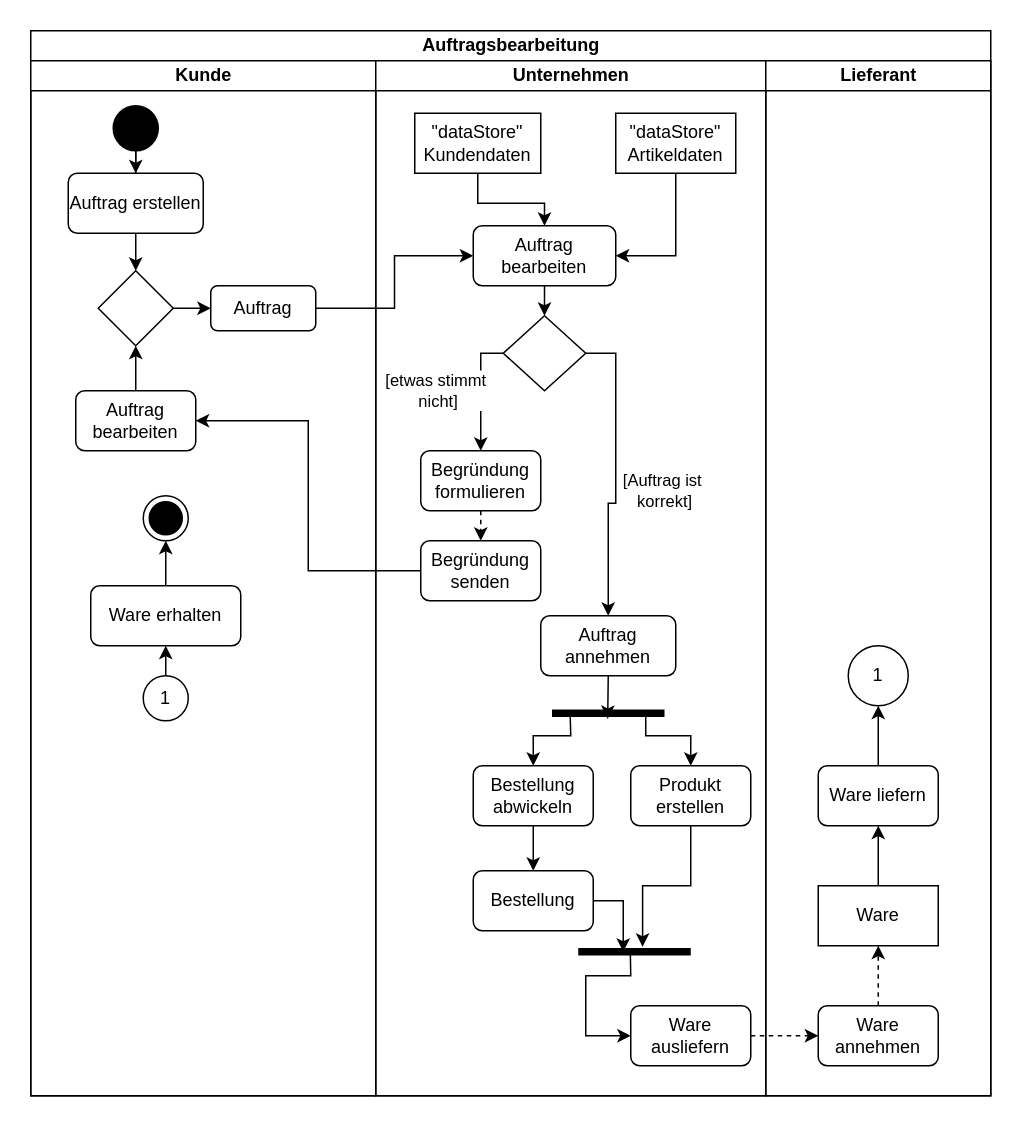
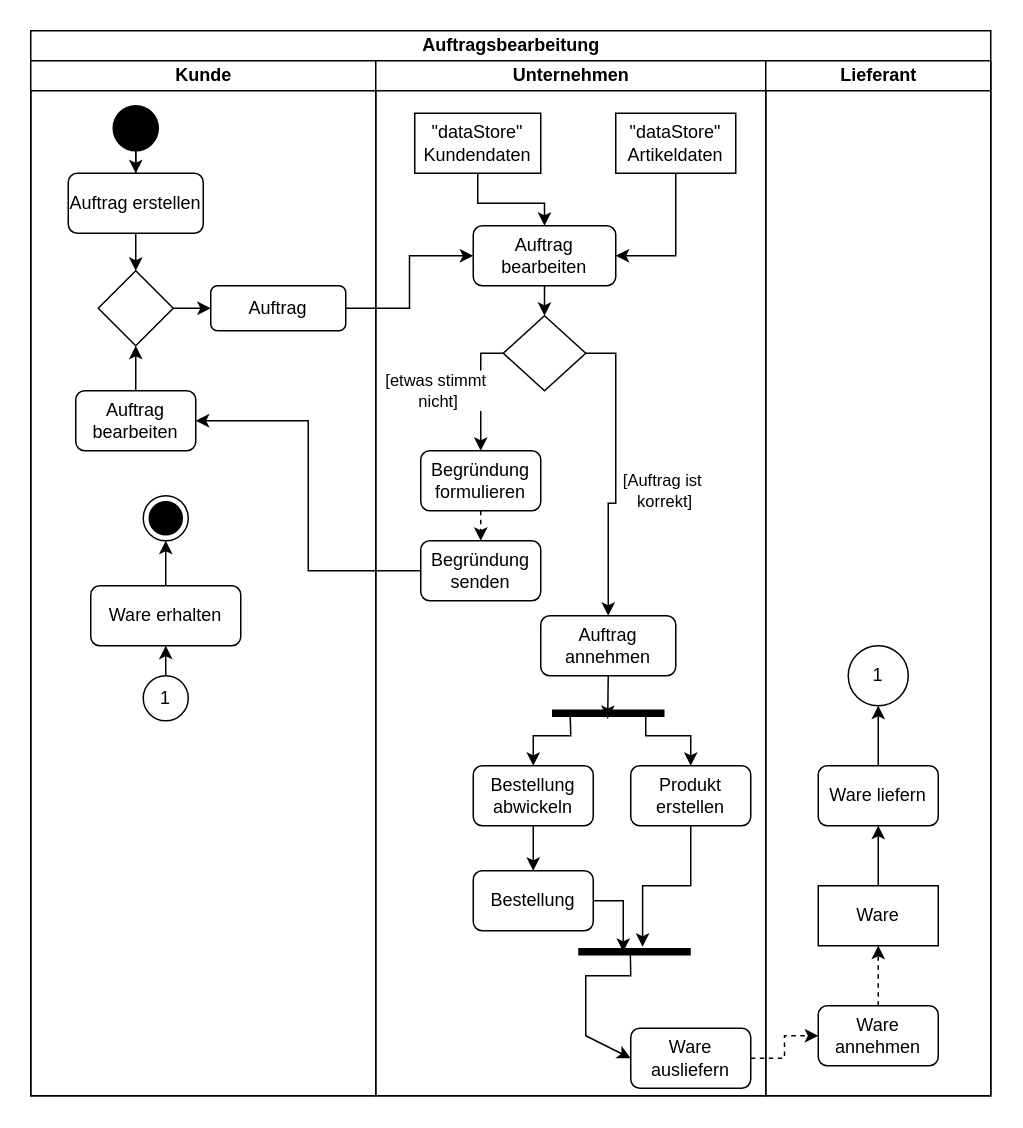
  <mxCell id="0" />
  <mxCell id="1" parent="0" />
  <mxCell id="2" value="Auftragsbearbeitung" style="swimlane;childLayout=stackLayout;resizeParent=1;resizeParentMax=0;startSize=20;html=1;" parent="1" vertex="1"><mxGeometry x="20" y="20" width="640" height="710" as="geometry" /></mxCell>
  <mxCell id="3" value="Kunde" style="swimlane;startSize=20;html=1;" parent="2" vertex="1"><mxGeometry y="20" width="230" height="690" as="geometry" /></mxCell>
  <mxCell id="4" style="edgeStyle=orthogonalEdgeStyle;rounded=0;orthogonalLoop=1;jettySize=auto;html=1;exitX=0.5;exitY=1;exitDx=0;exitDy=0;entryX=0.5;entryY=0;entryDx=0;entryDy=0;" parent="3" source="5" target="18" edge="1"><mxGeometry relative="1" as="geometry" /></mxCell>
  <mxCell id="5" value="" style="ellipse;fillColor=strokeColor;" parent="3" vertex="1"><mxGeometry x="55.0" y="30" width="30" height="30" as="geometry" /></mxCell>
  <mxCell id="6" style="edgeStyle=orthogonalEdgeStyle;rounded=0;orthogonalLoop=1;jettySize=auto;html=1;exitX=0.5;exitY=1;exitDx=0;exitDy=0;entryX=0.5;entryY=0;entryDx=0;entryDy=0;" parent="3" source="18" target="16" edge="1"><mxGeometry relative="1" as="geometry" /></mxCell>
- <mxCell id="7" value="Auftrag" style="rounded=1;whiteSpace=wrap;html=1;" parent="3" vertex="1"><mxGeometry x="120" y="150" width="70" height="30" as="geometry" /></mxCell>
+ <mxCell id="7" value="Auftrag" style="rounded=1;whiteSpace=wrap;html=1;" parent="3" vertex="1"><mxGeometry x="120" y="150" width="90" height="30" as="geometry" /></mxCell>
  <mxCell id="8" value="" style="ellipse;html=1;shape=endState;fillColor=strokeColor;" parent="3" vertex="1"><mxGeometry x="75.0" y="290" width="30" height="30" as="geometry" /></mxCell>
  <mxCell id="9" style="edgeStyle=orthogonalEdgeStyle;rounded=0;orthogonalLoop=1;jettySize=auto;html=1;exitX=0.5;exitY=0;exitDx=0;exitDy=0;entryX=0.5;entryY=1;entryDx=0;entryDy=0;" parent="3" source="10" target="8" edge="1"><mxGeometry relative="1" as="geometry" /></mxCell>
  <mxCell id="10" value="Ware erhalten" style="rounded=1;whiteSpace=wrap;html=1;" parent="3" vertex="1"><mxGeometry x="40" y="350" width="100" height="40" as="geometry" /></mxCell>
  <mxCell id="11" style="edgeStyle=orthogonalEdgeStyle;rounded=0;orthogonalLoop=1;jettySize=auto;html=1;exitX=0.5;exitY=0;exitDx=0;exitDy=0;entryX=0.5;entryY=1;entryDx=0;entryDy=0;" parent="3" source="12" target="10" edge="1"><mxGeometry relative="1" as="geometry" /></mxCell>
  <mxCell id="12" value="1" style="ellipse;whiteSpace=wrap;html=1;aspect=fixed;" parent="3" vertex="1"><mxGeometry x="75.0" y="410" width="30" height="30" as="geometry" /></mxCell>
  <mxCell id="13" style="edgeStyle=orthogonalEdgeStyle;rounded=0;orthogonalLoop=1;jettySize=auto;html=1;exitX=0.5;exitY=0;exitDx=0;exitDy=0;entryX=0.5;entryY=1;entryDx=0;entryDy=0;" parent="3" source="14" target="16" edge="1"><mxGeometry relative="1" as="geometry" /></mxCell>
  <mxCell id="14" value="Auftrag bearbeiten" style="rounded=1;whiteSpace=wrap;html=1;" parent="3" vertex="1"><mxGeometry x="30" y="220" width="80" height="40" as="geometry" /></mxCell>
  <mxCell id="15" style="edgeStyle=orthogonalEdgeStyle;rounded=0;orthogonalLoop=1;jettySize=auto;html=1;exitX=1;exitY=0.5;exitDx=0;exitDy=0;entryX=0;entryY=0.5;entryDx=0;entryDy=0;" parent="3" source="16" target="7" edge="1"><mxGeometry relative="1" as="geometry" /></mxCell>
  <mxCell id="16" value="" style="rhombus;whiteSpace=wrap;html=1;" parent="3" vertex="1"><mxGeometry x="45" y="140" width="50" height="50" as="geometry" /></mxCell>
  <mxCell id="17" value="" style="edgeStyle=orthogonalEdgeStyle;rounded=0;orthogonalLoop=1;jettySize=auto;html=1;endArrow=none;" parent="3" source="5" target="18" edge="1"><mxGeometry relative="1" as="geometry"><mxPoint x="280" y="-110" as="sourcePoint" /><mxPoint x="260" y="-30.0" as="targetPoint" /></mxGeometry></mxCell>
  <mxCell id="18" value="Auftrag erstellen" style="rounded=1;whiteSpace=wrap;html=1;" parent="3" vertex="1"><mxGeometry x="25" y="75" width="90" height="40" as="geometry" /></mxCell>
  <mxCell id="19" value="Unternehmen" style="swimlane;startSize=20;html=1;" parent="2" vertex="1"><mxGeometry x="230" y="20" width="260" height="690" as="geometry" /></mxCell>
  <mxCell id="20" style="edgeStyle=orthogonalEdgeStyle;rounded=0;orthogonalLoop=1;jettySize=auto;html=1;exitX=0.5;exitY=1;exitDx=0;exitDy=0;entryX=0.5;entryY=0;entryDx=0;entryDy=0;" parent="19" source="21" target="28" edge="1"><mxGeometry relative="1" as="geometry" /></mxCell>
  <mxCell id="21" value="Auftrag bearbeiten" style="rounded=1;whiteSpace=wrap;html=1;" parent="19" vertex="1"><mxGeometry x="65" y="110" width="95" height="40" as="geometry" /></mxCell>
  <mxCell id="22" style="edgeStyle=orthogonalEdgeStyle;rounded=0;orthogonalLoop=1;jettySize=auto;html=1;exitX=0.5;exitY=1;exitDx=0;exitDy=0;entryX=0.5;entryY=0;entryDx=0;entryDy=0;" parent="19" source="23" target="21" edge="1"><mxGeometry relative="1" as="geometry" /></mxCell>
  <mxCell id="23" value="&quot;dataStore&quot; Kundendaten" style="rounded=0;whiteSpace=wrap;html=1;" parent="19" vertex="1"><mxGeometry x="26" y="35" width="84" height="40" as="geometry" /></mxCell>
  <mxCell id="24" style="edgeStyle=orthogonalEdgeStyle;rounded=0;orthogonalLoop=1;jettySize=auto;html=1;exitX=0.5;exitY=1;exitDx=0;exitDy=0;entryX=1;entryY=0.5;entryDx=0;entryDy=0;" parent="19" source="25" target="21" edge="1"><mxGeometry relative="1" as="geometry" /></mxCell>
  <mxCell id="25" value="&quot;dataStore&quot; Artikeldaten" style="rounded=0;whiteSpace=wrap;html=1;" parent="19" vertex="1"><mxGeometry x="160.0" y="35" width="80" height="40" as="geometry" /></mxCell>
  <mxCell id="26" value="[Auftrag ist&lt;br&gt;&amp;nbsp;korrekt]" style="edgeStyle=orthogonalEdgeStyle;rounded=0;orthogonalLoop=1;jettySize=auto;html=1;exitX=1;exitY=0.5;exitDx=0;exitDy=0;" parent="19" source="28" target="30" edge="1"><mxGeometry x="0.126" y="31" relative="1" as="geometry"><mxPoint y="-1" as="offset" /></mxGeometry></mxCell>
  <mxCell id="27" value="[etwas stimmt&lt;br&gt;&amp;nbsp;nicht]" style="edgeStyle=orthogonalEdgeStyle;rounded=0;orthogonalLoop=1;jettySize=auto;html=1;exitX=0;exitY=0.5;exitDx=0;exitDy=0;entryX=0.5;entryY=0;entryDx=0;entryDy=0;" parent="19" source="28" target="32" edge="1"><mxGeometry y="-30" relative="1" as="geometry"><Array as="points"><mxPoint x="70" y="195" /></Array><mxPoint as="offset" /></mxGeometry></mxCell>
  <mxCell id="28" value="" style="rhombus;whiteSpace=wrap;html=1;" parent="19" vertex="1"><mxGeometry x="85" y="170" width="55" height="50" as="geometry" /></mxCell>
  <mxCell id="29" style="edgeStyle=orthogonalEdgeStyle;rounded=0;orthogonalLoop=1;jettySize=auto;html=1;exitX=0.5;exitY=1;exitDx=0;exitDy=0;entryX=0.495;entryY=0.884;entryDx=0;entryDy=0;entryPerimeter=0;fontSize=12;" parent="19" source="30" target="34" edge="1"><mxGeometry relative="1" as="geometry" /></mxCell>
  <mxCell id="30" value="Auftrag annehmen" style="rounded=1;whiteSpace=wrap;html=1;" parent="19" vertex="1"><mxGeometry x="110" y="370" width="90" height="40" as="geometry" /></mxCell>
  <mxCell id="31" style="edgeStyle=orthogonalEdgeStyle;rounded=0;orthogonalLoop=1;jettySize=auto;html=1;exitX=0.5;exitY=1;exitDx=0;exitDy=0;entryX=0.5;entryY=0;entryDx=0;entryDy=0;dashed=1;" parent="19" source="32" target="33" edge="1"><mxGeometry relative="1" as="geometry" /></mxCell>
  <mxCell id="32" value="Begründung formulieren" style="rounded=1;whiteSpace=wrap;html=1;" parent="19" vertex="1"><mxGeometry x="30" y="260" width="80" height="40" as="geometry" /></mxCell>
  <mxCell id="33" value="Begründung senden" style="rounded=1;whiteSpace=wrap;html=1;" parent="19" vertex="1"><mxGeometry x="30" y="320" width="80" height="40" as="geometry" /></mxCell>
  <mxCell id="34" value="" style="line;strokeWidth=5;fillColor=none;align=left;verticalAlign=middle;spacingTop=-1;spacingLeft=3;spacingRight=3;rotatable=0;labelPosition=right;points=[];portConstraint=eastwest;strokeColor=inherit;fontSize=40;fontStyle=1" parent="19" vertex="1"><mxGeometry x="117.5" y="430" width="75" height="10" as="geometry" /></mxCell>
  <mxCell id="35" style="edgeStyle=orthogonalEdgeStyle;rounded=0;orthogonalLoop=1;jettySize=auto;html=1;exitX=0.5;exitY=1;exitDx=0;exitDy=0;entryX=0.572;entryY=0.089;entryDx=0;entryDy=0;entryPerimeter=0;fontSize=12;" parent="19" source="36" target="43" edge="1"><mxGeometry relative="1" as="geometry" /></mxCell>
  <mxCell id="36" value="Produkt erstellen" style="rounded=1;whiteSpace=wrap;html=1;strokeWidth=1;fontSize=12;" parent="19" vertex="1"><mxGeometry x="170" y="470" width="80" height="40" as="geometry" /></mxCell>
  <mxCell id="37" value="" style="endArrow=classic;html=1;rounded=0;fontSize=12;entryX=0.5;entryY=0;entryDx=0;entryDy=0;" parent="19" target="36" edge="1"><mxGeometry width="50" height="50" relative="1" as="geometry"><mxPoint x="180.0" y="435" as="sourcePoint" /><mxPoint x="60.0" y="380" as="targetPoint" /><Array as="points"><mxPoint x="180.0" y="450" /><mxPoint x="210.0" y="450" /></Array></mxGeometry></mxCell>
  <mxCell id="38" style="edgeStyle=orthogonalEdgeStyle;rounded=0;orthogonalLoop=1;jettySize=auto;html=1;exitX=0.5;exitY=1;exitDx=0;exitDy=0;entryX=0.5;entryY=0;entryDx=0;entryDy=0;fontSize=12;" parent="19" source="39" target="42" edge="1"><mxGeometry relative="1" as="geometry" /></mxCell>
  <mxCell id="39" value="Bestellung abwickeln" style="rounded=1;whiteSpace=wrap;html=1;strokeWidth=1;fontSize=12;" parent="19" vertex="1"><mxGeometry x="65.0" y="470" width="80" height="40" as="geometry" /></mxCell>
  <mxCell id="40" value="" style="endArrow=classic;html=1;rounded=0;fontSize=12;exitX=0.162;exitY=0.692;exitDx=0;exitDy=0;exitPerimeter=0;entryX=0.5;entryY=0;entryDx=0;entryDy=0;" parent="19" source="34" target="39" edge="1"><mxGeometry width="50" height="50" relative="1" as="geometry"><mxPoint x="10.0" y="430" as="sourcePoint" /><mxPoint x="60.0" y="380" as="targetPoint" /><Array as="points"><mxPoint x="130.0" y="450" /><mxPoint x="105.0" y="450" /></Array></mxGeometry></mxCell>
  <mxCell id="41" style="edgeStyle=orthogonalEdgeStyle;rounded=0;orthogonalLoop=1;jettySize=auto;html=1;exitX=1;exitY=0.5;exitDx=0;exitDy=0;fontSize=12;" parent="19" source="42" target="43" edge="1"><mxGeometry relative="1" as="geometry" /></mxCell>
  <mxCell id="42" value="Bestellung" style="rounded=1;whiteSpace=wrap;html=1;strokeWidth=1;fontSize=12;" parent="19" vertex="1"><mxGeometry x="65" y="540" width="80" height="40" as="geometry" /></mxCell>
  <mxCell id="43" value="" style="line;strokeWidth=5;fillColor=none;align=left;verticalAlign=middle;spacingTop=-1;spacingLeft=3;spacingRight=3;rotatable=0;labelPosition=right;points=[];portConstraint=eastwest;strokeColor=inherit;fontSize=12;" parent="19" vertex="1"><mxGeometry x="135" y="590" width="75" height="8" as="geometry" /></mxCell>
- <mxCell id="44" value="Ware ausliefern" style="rounded=1;whiteSpace=wrap;html=1;strokeWidth=1;fontSize=12;" parent="19" vertex="1"><mxGeometry x="170.0" y="630" width="80" height="40" as="geometry" /></mxCell>
+ <mxCell id="44" value="Ware ausliefern" style="rounded=1;whiteSpace=wrap;html=1;strokeWidth=1;fontSize=12;" parent="19" vertex="1"><mxGeometry x="170.0" y="645" width="80" height="40" as="geometry" /></mxCell>
  <mxCell id="45" value="" style="endArrow=classic;html=1;rounded=0;fontSize=12;exitX=0.463;exitY=0.67;exitDx=0;exitDy=0;exitPerimeter=0;entryX=0;entryY=0.5;entryDx=0;entryDy=0;" parent="19" source="43" target="44" edge="1"><mxGeometry width="50" height="50" relative="1" as="geometry"><mxPoint x="90.0" y="550" as="sourcePoint" /><mxPoint x="140.0" y="500" as="targetPoint" /><Array as="points"><mxPoint x="170.0" y="610" /><mxPoint x="140.0" y="610" /><mxPoint x="140.0" y="650" /></Array></mxGeometry></mxCell>
  <mxCell id="46" value="Lieferant" style="swimlane;startSize=20;html=1;" parent="2" vertex="1"><mxGeometry x="490" y="20" width="150" height="690" as="geometry" /></mxCell>
  <mxCell id="47" style="edgeStyle=orthogonalEdgeStyle;rounded=0;orthogonalLoop=1;jettySize=auto;html=1;exitX=0.5;exitY=0;exitDx=0;exitDy=0;entryX=0.5;entryY=1;entryDx=0;entryDy=0;fontSize=12;dashed=1;" parent="46" source="48" target="50" edge="1"><mxGeometry relative="1" as="geometry" /></mxCell>
  <mxCell id="48" value="Ware annehmen" style="rounded=1;whiteSpace=wrap;html=1;strokeWidth=1;fontSize=12;" parent="46" vertex="1"><mxGeometry x="35.0" y="630" width="80" height="40" as="geometry" /></mxCell>
  <mxCell id="49" style="edgeStyle=orthogonalEdgeStyle;rounded=0;orthogonalLoop=1;jettySize=auto;html=1;exitX=0.5;exitY=0;exitDx=0;exitDy=0;entryX=0.5;entryY=1;entryDx=0;entryDy=0;fontSize=12;" parent="46" source="50" target="52" edge="1"><mxGeometry relative="1" as="geometry" /></mxCell>
  <mxCell id="50" value="Ware" style="rounded=0;whiteSpace=wrap;html=1;strokeWidth=1;fontSize=12;" parent="46" vertex="1"><mxGeometry x="35.0" y="550" width="80" height="40" as="geometry" /></mxCell>
  <mxCell id="51" style="edgeStyle=orthogonalEdgeStyle;rounded=0;orthogonalLoop=1;jettySize=auto;html=1;exitX=0.5;exitY=0;exitDx=0;exitDy=0;entryX=0.5;entryY=1;entryDx=0;entryDy=0;fontSize=12;" parent="46" source="52" target="53" edge="1"><mxGeometry relative="1" as="geometry" /></mxCell>
  <mxCell id="52" value="Ware liefern" style="rounded=1;whiteSpace=wrap;html=1;strokeWidth=1;fontSize=12;" parent="46" vertex="1"><mxGeometry x="35.0" y="470" width="80" height="40" as="geometry" /></mxCell>
  <mxCell id="53" value="1" style="ellipse;whiteSpace=wrap;html=1;aspect=fixed;strokeWidth=1;fontSize=12;" parent="46" vertex="1"><mxGeometry x="55.0" y="390" width="40" height="40" as="geometry" /></mxCell>
  <mxCell id="54" style="edgeStyle=orthogonalEdgeStyle;rounded=0;orthogonalLoop=1;jettySize=auto;html=1;exitX=1;exitY=0.5;exitDx=0;exitDy=0;entryX=0;entryY=0.5;entryDx=0;entryDy=0;" parent="2" source="7" target="21" edge="1"><mxGeometry relative="1" as="geometry" /></mxCell>
  <mxCell id="55" style="edgeStyle=orthogonalEdgeStyle;rounded=0;orthogonalLoop=1;jettySize=auto;html=1;exitX=0;exitY=0.5;exitDx=0;exitDy=0;entryX=1;entryY=0.5;entryDx=0;entryDy=0;" parent="2" source="33" target="14" edge="1"><mxGeometry relative="1" as="geometry" /></mxCell>
  <mxCell id="56" style="edgeStyle=orthogonalEdgeStyle;rounded=0;orthogonalLoop=1;jettySize=auto;html=1;exitX=1;exitY=0.5;exitDx=0;exitDy=0;entryX=0;entryY=0.5;entryDx=0;entryDy=0;fontSize=12;dashed=1;" parent="2" source="44" target="48" edge="1"><mxGeometry relative="1" as="geometry" /></mxCell>
